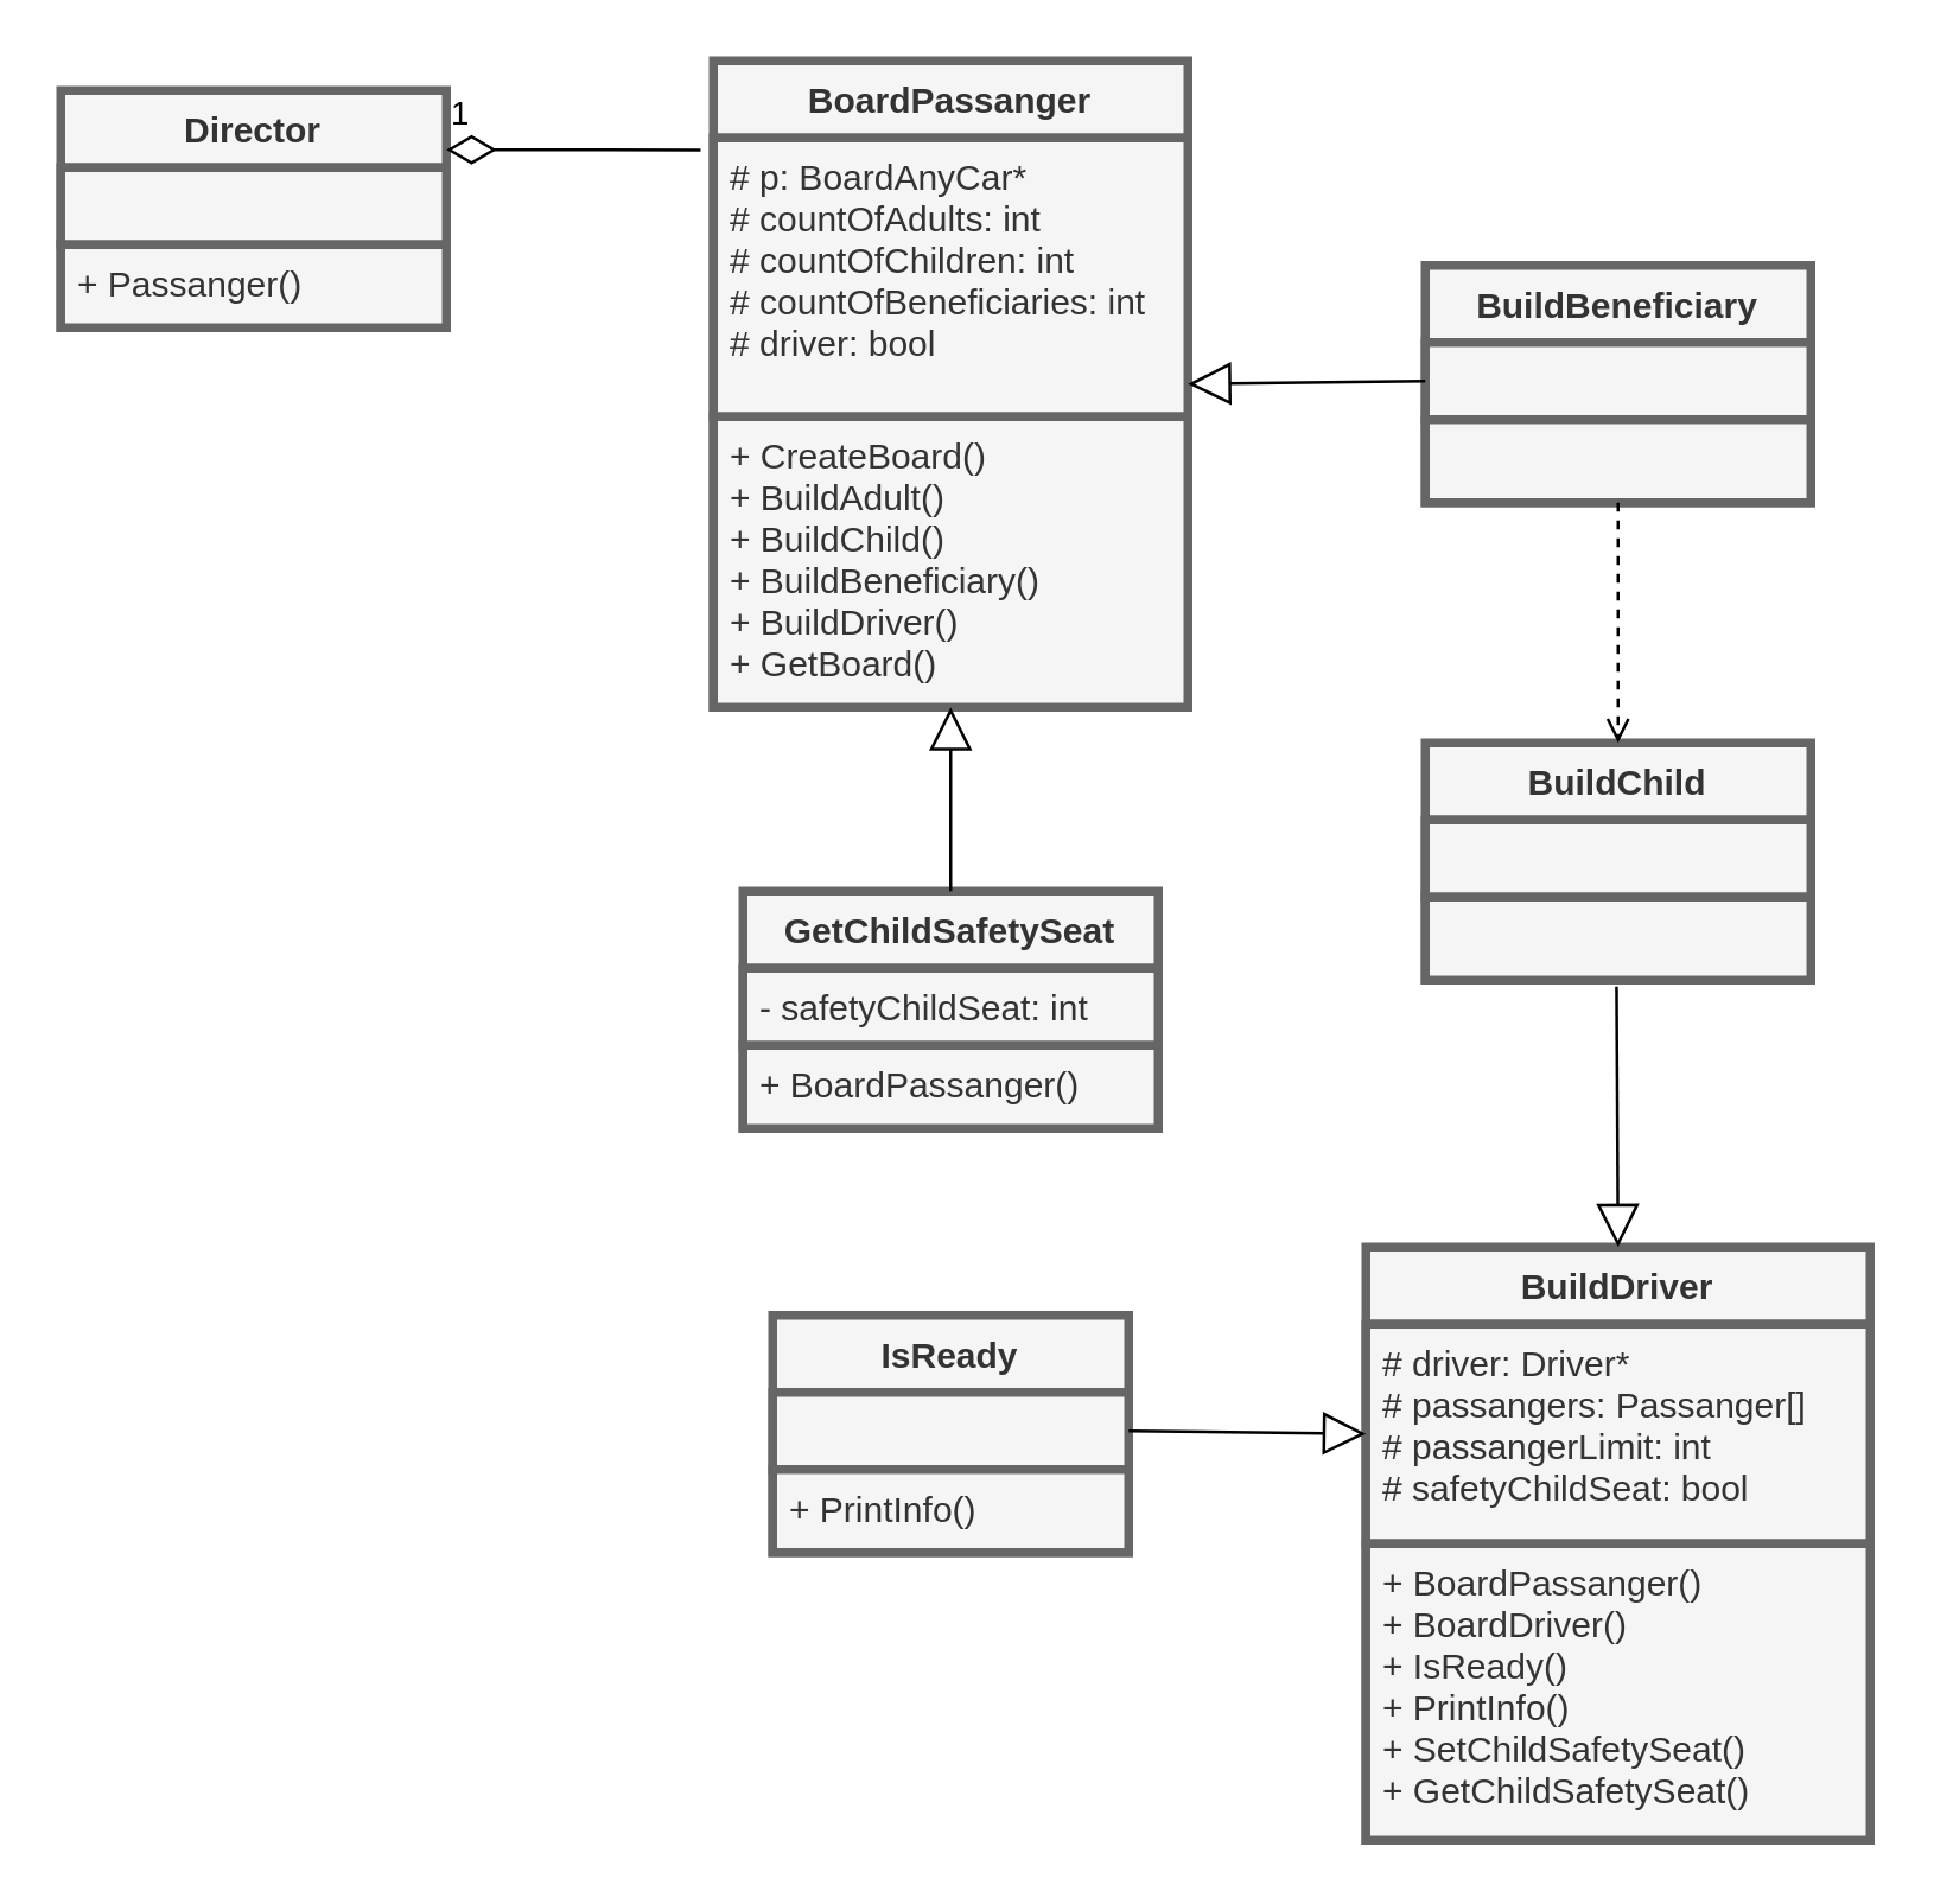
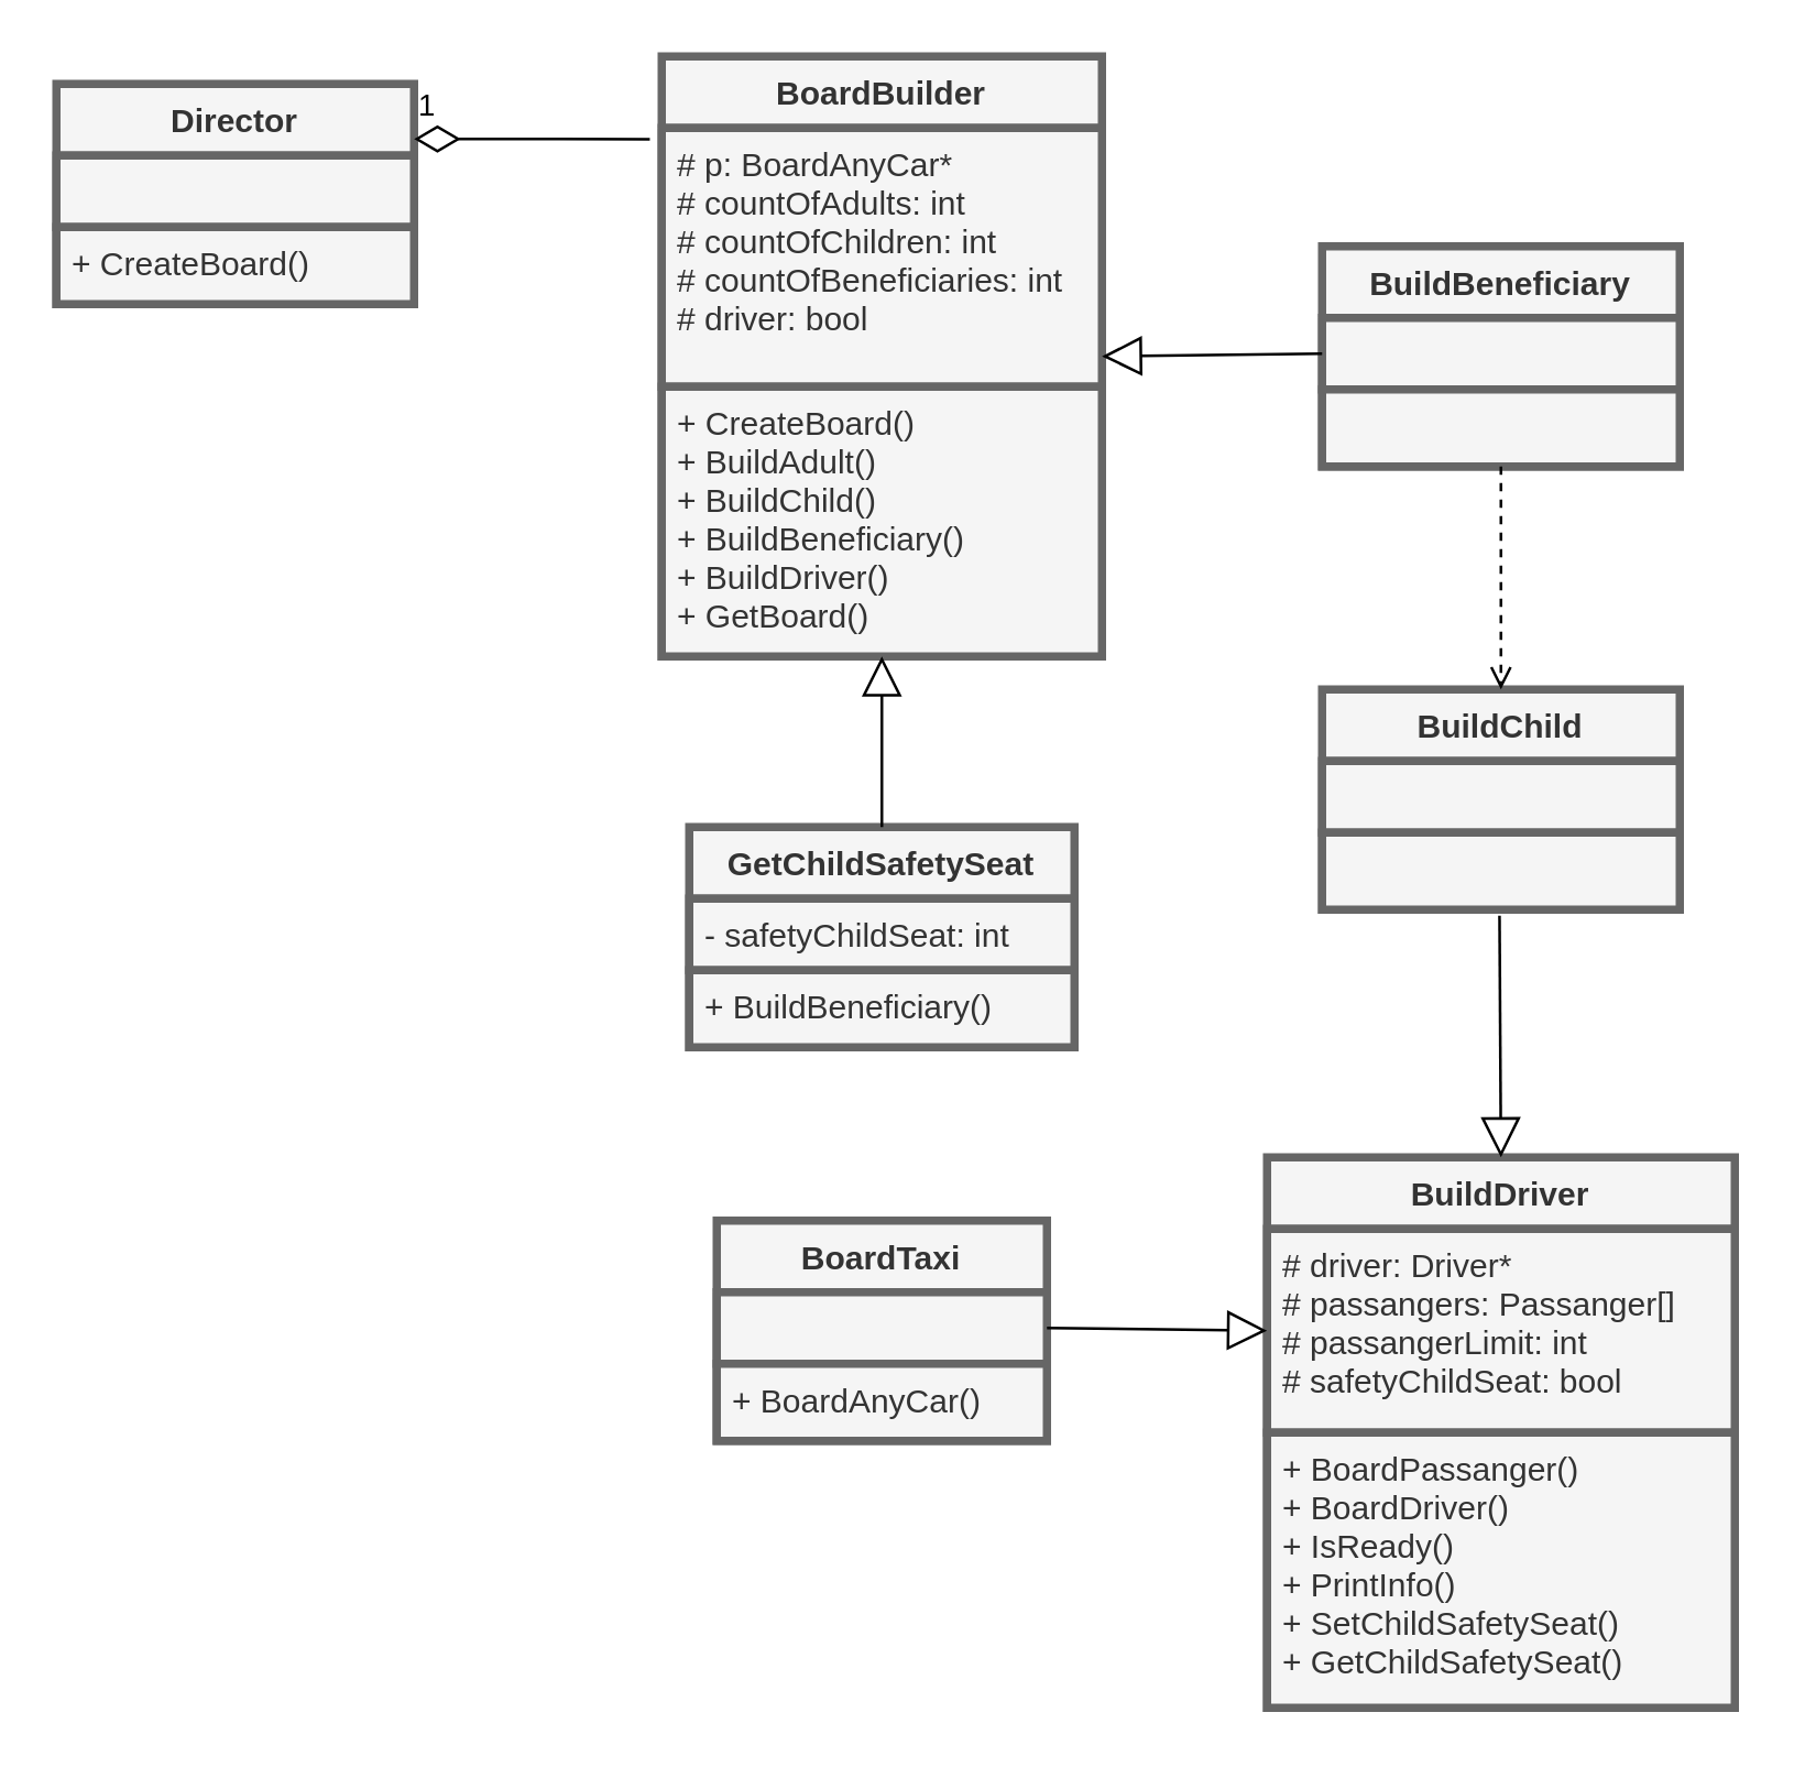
  <mxCell id="0" />
  <mxCell id="1" parent="0" />
- <mxCell id="2" value="BoardPassanger" style="swimlane;fontStyle=1;align=center;verticalAlign=top;childLayout=stackLayout;horizontal=1;startSize=26;horizontalStack=0;resizeParent=1;resizeParentMax=0;resizeLast=0;collapsible=1;marginBottom=0;strokeColor=#666666;strokeWidth=3;fontColor=#333333;fillColor=#f5f5f5;" vertex="1" parent="1"><mxGeometry x="240" y="20" width="160" height="218" as="geometry"><mxRectangle x="110" y="90" width="120" height="30" as="alternateBounds" /></mxGeometry></mxCell>
+ <mxCell id="2" value="BoardBuilder" style="swimlane;fontStyle=1;align=center;verticalAlign=top;childLayout=stackLayout;horizontal=1;startSize=26;horizontalStack=0;resizeParent=1;resizeParentMax=0;resizeLast=0;collapsible=1;marginBottom=0;strokeColor=#666666;strokeWidth=3;fontColor=#333333;fillColor=#f5f5f5;" vertex="1" parent="1"><mxGeometry x="240" y="20" width="160" height="218" as="geometry"><mxRectangle x="110" y="90" width="120" height="30" as="alternateBounds" /></mxGeometry></mxCell>
  <mxCell id="3" value="# p: BoardAnyCar*&#10;# countOfAdults: int&#10;# countOfChildren: int&#10;# countOfBeneficiaries: int&#10;# driver: bool" style="text;strokeColor=#666666;fillColor=#f5f5f5;align=left;verticalAlign=top;spacingLeft=4;spacingRight=4;overflow=hidden;rotatable=0;points=[[0,0.5],[1,0.5]];portConstraint=eastwest;strokeWidth=3;fontColor=#333333;" vertex="1" parent="2"><mxGeometry y="26" width="160" height="94" as="geometry" /></mxCell>
  <mxCell id="4" value="+ CreateBoard()&#10;+ BuildAdult()&#10;+ BuildChild()&#10;+ BuildBeneficiary()&#10;+ BuildDriver()&#10;+ GetBoard()" style="text;strokeColor=#666666;fillColor=#f5f5f5;align=left;verticalAlign=top;spacingLeft=4;spacingRight=4;overflow=hidden;rotatable=0;points=[[0,0.5],[1,0.5]];portConstraint=eastwest;strokeWidth=3;fontColor=#333333;" vertex="1" parent="2"><mxGeometry y="120" width="160" height="98" as="geometry" /></mxCell>
  <mxCell id="5" value="Director" style="swimlane;fontStyle=1;align=center;verticalAlign=top;childLayout=stackLayout;horizontal=1;startSize=26;horizontalStack=0;resizeParent=1;resizeParentMax=0;resizeLast=0;collapsible=1;marginBottom=0;strokeColor=#666666;strokeWidth=3;fontColor=#333333;fillColor=#f5f5f5;" vertex="1" parent="1"><mxGeometry x="20" y="30" width="130" height="80" as="geometry"><mxRectangle x="110" y="90" width="120" height="30" as="alternateBounds" /></mxGeometry></mxCell>
  <mxCell id="6" value="" style="text;strokeColor=#666666;fillColor=#f5f5f5;align=left;verticalAlign=top;spacingLeft=4;spacingRight=4;overflow=hidden;rotatable=0;points=[[0,0.5],[1,0.5]];portConstraint=eastwest;strokeWidth=3;fontColor=#333333;" vertex="1" parent="5"><mxGeometry y="26" width="130" height="26" as="geometry" /></mxCell>
- <mxCell id="7" value="+ Passanger()" style="text;strokeColor=#666666;fillColor=#f5f5f5;align=left;verticalAlign=top;spacingLeft=4;spacingRight=4;overflow=hidden;rotatable=0;points=[[0,0.5],[1,0.5]];portConstraint=eastwest;strokeWidth=3;fontColor=#333333;" vertex="1" parent="5"><mxGeometry y="52" width="130" height="28" as="geometry" /></mxCell>
+ <mxCell id="7" value="+ CreateBoard()" style="text;strokeColor=#666666;fillColor=#f5f5f5;align=left;verticalAlign=top;spacingLeft=4;spacingRight=4;overflow=hidden;rotatable=0;points=[[0,0.5],[1,0.5]];portConstraint=eastwest;strokeWidth=3;fontColor=#333333;" vertex="1" parent="5"><mxGeometry y="52" width="130" height="28" as="geometry" /></mxCell>
  <mxCell id="8" value="GetChildSafetySeat" style="swimlane;fontStyle=1;align=center;verticalAlign=top;childLayout=stackLayout;horizontal=1;startSize=26;horizontalStack=0;resizeParent=1;resizeParentMax=0;resizeLast=0;collapsible=1;marginBottom=0;strokeColor=#666666;strokeWidth=3;fontColor=#333333;fillColor=#f5f5f5;" vertex="1" parent="1"><mxGeometry x="250" y="300" width="140" height="80" as="geometry"><mxRectangle x="110" y="90" width="120" height="30" as="alternateBounds" /></mxGeometry></mxCell>
  <mxCell id="9" value="- safetyChildSeat: int" style="text;strokeColor=#666666;fillColor=#f5f5f5;align=left;verticalAlign=top;spacingLeft=4;spacingRight=4;overflow=hidden;rotatable=0;points=[[0,0.5],[1,0.5]];portConstraint=eastwest;strokeWidth=3;fontColor=#333333;" vertex="1" parent="8"><mxGeometry y="26" width="140" height="26" as="geometry" /></mxCell>
- <mxCell id="10" value="+ BoardPassanger()" style="text;strokeColor=#666666;fillColor=#f5f5f5;align=left;verticalAlign=top;spacingLeft=4;spacingRight=4;overflow=hidden;rotatable=0;points=[[0,0.5],[1,0.5]];portConstraint=eastwest;strokeWidth=3;fontColor=#333333;" vertex="1" parent="8"><mxGeometry y="52" width="140" height="28" as="geometry" /></mxCell>
+ <mxCell id="10" value="+ BuildBeneficiary()" style="text;strokeColor=#666666;fillColor=#f5f5f5;align=left;verticalAlign=top;spacingLeft=4;spacingRight=4;overflow=hidden;rotatable=0;points=[[0,0.5],[1,0.5]];portConstraint=eastwest;strokeWidth=3;fontColor=#333333;" vertex="1" parent="8"><mxGeometry y="52" width="140" height="28" as="geometry" /></mxCell>
  <mxCell id="11" value="BuildBeneficiary" style="swimlane;fontStyle=1;align=center;verticalAlign=top;childLayout=stackLayout;horizontal=1;startSize=26;horizontalStack=0;resizeParent=1;resizeParentMax=0;resizeLast=0;collapsible=1;marginBottom=0;strokeColor=#666666;strokeWidth=3;fontColor=#333333;fillColor=#f5f5f5;" vertex="1" parent="1"><mxGeometry x="480" y="89" width="130" height="80" as="geometry"><mxRectangle x="110" y="90" width="120" height="30" as="alternateBounds" /></mxGeometry></mxCell>
  <mxCell id="12" value="" style="text;strokeColor=#666666;fillColor=#f5f5f5;align=left;verticalAlign=top;spacingLeft=4;spacingRight=4;overflow=hidden;rotatable=0;points=[[0,0.5],[1,0.5]];portConstraint=eastwest;strokeWidth=3;fontColor=#333333;" vertex="1" parent="11"><mxGeometry y="26" width="130" height="26" as="geometry" /></mxCell>
  <mxCell id="13" value="" style="text;strokeColor=#666666;fillColor=#f5f5f5;align=left;verticalAlign=top;spacingLeft=4;spacingRight=4;overflow=hidden;rotatable=0;points=[[0,0.5],[1,0.5]];portConstraint=eastwest;strokeWidth=3;fontColor=#333333;" vertex="1" parent="11"><mxGeometry y="52" width="130" height="28" as="geometry" /></mxCell>
  <mxCell id="14" value="BuildChild" style="swimlane;fontStyle=1;align=center;verticalAlign=top;childLayout=stackLayout;horizontal=1;startSize=26;horizontalStack=0;resizeParent=1;resizeParentMax=0;resizeLast=0;collapsible=1;marginBottom=0;strokeColor=#666666;strokeWidth=3;fontColor=#333333;fillColor=#f5f5f5;" vertex="1" parent="1"><mxGeometry x="480" y="250" width="130" height="80" as="geometry"><mxRectangle x="110" y="90" width="120" height="30" as="alternateBounds" /></mxGeometry></mxCell>
  <mxCell id="15" value="" style="text;strokeColor=#666666;fillColor=#f5f5f5;align=left;verticalAlign=top;spacingLeft=4;spacingRight=4;overflow=hidden;rotatable=0;points=[[0,0.5],[1,0.5]];portConstraint=eastwest;strokeWidth=3;fontColor=#333333;" vertex="1" parent="14"><mxGeometry y="26" width="130" height="26" as="geometry" /></mxCell>
  <mxCell id="16" value="" style="text;strokeColor=#666666;fillColor=#f5f5f5;align=left;verticalAlign=top;spacingLeft=4;spacingRight=4;overflow=hidden;rotatable=0;points=[[0,0.5],[1,0.5]];portConstraint=eastwest;strokeWidth=3;fontColor=#333333;" vertex="1" parent="14"><mxGeometry y="52" width="130" height="28" as="geometry" /></mxCell>
- <mxCell id="17" value="IsReady" style="swimlane;fontStyle=1;align=center;verticalAlign=top;childLayout=stackLayout;horizontal=1;startSize=26;horizontalStack=0;resizeParent=1;resizeParentMax=0;resizeLast=0;collapsible=1;marginBottom=0;strokeColor=#666666;strokeWidth=3;fontColor=#333333;fillColor=#f5f5f5;" vertex="1" parent="1"><mxGeometry x="260" y="443" width="120" height="80" as="geometry"><mxRectangle x="110" y="90" width="120" height="30" as="alternateBounds" /></mxGeometry></mxCell>
+ <mxCell id="17" value="BoardTaxi" style="swimlane;fontStyle=1;align=center;verticalAlign=top;childLayout=stackLayout;horizontal=1;startSize=26;horizontalStack=0;resizeParent=1;resizeParentMax=0;resizeLast=0;collapsible=1;marginBottom=0;strokeColor=#666666;strokeWidth=3;fontColor=#333333;fillColor=#f5f5f5;" vertex="1" parent="1"><mxGeometry x="260" y="443" width="120" height="80" as="geometry"><mxRectangle x="110" y="90" width="120" height="30" as="alternateBounds" /></mxGeometry></mxCell>
  <mxCell id="18" value="" style="text;strokeColor=#666666;fillColor=#f5f5f5;align=left;verticalAlign=top;spacingLeft=4;spacingRight=4;overflow=hidden;rotatable=0;points=[[0,0.5],[1,0.5]];portConstraint=eastwest;strokeWidth=3;fontColor=#333333;" vertex="1" parent="17"><mxGeometry y="26" width="120" height="26" as="geometry" /></mxCell>
- <mxCell id="19" value="+ PrintInfo()" style="text;strokeColor=#666666;fillColor=#f5f5f5;align=left;verticalAlign=top;spacingLeft=4;spacingRight=4;overflow=hidden;rotatable=0;points=[[0,0.5],[1,0.5]];portConstraint=eastwest;strokeWidth=3;fontColor=#333333;" vertex="1" parent="17"><mxGeometry y="52" width="120" height="28" as="geometry" /></mxCell>
+ <mxCell id="19" value="+ BoardAnyCar()" style="text;strokeColor=#666666;fillColor=#f5f5f5;align=left;verticalAlign=top;spacingLeft=4;spacingRight=4;overflow=hidden;rotatable=0;points=[[0,0.5],[1,0.5]];portConstraint=eastwest;strokeWidth=3;fontColor=#333333;" vertex="1" parent="17"><mxGeometry y="52" width="120" height="28" as="geometry" /></mxCell>
  <mxCell id="20" value="" style="html=1;verticalAlign=bottom;labelBackgroundColor=none;endArrow=open;endFill=0;dashed=1;rounded=0;fontColor=#000000;entryX=0.5;entryY=0;entryDx=0;entryDy=0;" edge="1" parent="1" source="13" target="14"><mxGeometry width="160" relative="1" as="geometry"><mxPoint x="300" y="300" as="sourcePoint" /><mxPoint x="460" y="300" as="targetPoint" /></mxGeometry></mxCell>
  <mxCell id="21" value="1" style="endArrow=none;html=1;endSize=12;startArrow=diamondThin;startSize=14;startFill=0;edgeStyle=orthogonalEdgeStyle;align=left;verticalAlign=bottom;rounded=0;fontColor=#000000;exitX=1;exitY=0.25;exitDx=0;exitDy=0;entryX=-0.027;entryY=0.138;entryDx=0;entryDy=0;entryPerimeter=0;" edge="1" parent="1" source="5" target="2"><mxGeometry x="-1" y="3" relative="1" as="geometry"><mxPoint x="160" y="50" as="sourcePoint" /><mxPoint x="240" y="52" as="targetPoint" /></mxGeometry></mxCell>
  <mxCell id="22" value="" style="endArrow=block;endFill=0;endSize=12;html=1;rounded=0;fontColor=#000000;exitX=0.5;exitY=0;exitDx=0;exitDy=0;" edge="1" parent="1" source="8" target="4"><mxGeometry width="160" relative="1" as="geometry"><mxPoint x="280" y="270" as="sourcePoint" /><mxPoint x="440" y="270" as="targetPoint" /></mxGeometry></mxCell>
  <mxCell id="23" value="" style="endArrow=block;endFill=0;endSize=12;html=1;rounded=0;fontColor=#000000;exitX=0;exitY=0.5;exitDx=0;exitDy=0;entryX=1;entryY=0.5;entryDx=0;entryDy=0;" edge="1" parent="1" source="12" target="2"><mxGeometry width="160" relative="1" as="geometry"><mxPoint x="315" y="240" as="sourcePoint" /><mxPoint x="314.87" y="182.352" as="targetPoint" /></mxGeometry></mxCell>
  <mxCell id="24" value="BuildDriver" style="swimlane;fontStyle=1;align=center;verticalAlign=top;childLayout=stackLayout;horizontal=1;startSize=26;horizontalStack=0;resizeParent=1;resizeParentMax=0;resizeLast=0;collapsible=1;marginBottom=0;strokeColor=#666666;strokeWidth=3;fontColor=#333333;fillColor=#f5f5f5;" vertex="1" parent="1"><mxGeometry x="460" y="420" width="170" height="200" as="geometry"><mxRectangle x="110" y="90" width="120" height="30" as="alternateBounds" /></mxGeometry></mxCell>
  <mxCell id="25" value="# driver: Driver*&#10;# passangers: Passanger[]&#10;# passangerLimit: int&#10;# safetyChildSeat: bool" style="text;strokeColor=#666666;fillColor=#f5f5f5;align=left;verticalAlign=top;spacingLeft=4;spacingRight=4;overflow=hidden;rotatable=0;points=[[0,0.5],[1,0.5]];portConstraint=eastwest;strokeWidth=3;fontColor=#333333;" vertex="1" parent="24"><mxGeometry y="26" width="170" height="74" as="geometry" /></mxCell>
  <mxCell id="26" value="+ BoardPassanger()&#10;+ BoardDriver()&#10;+ IsReady()&#10;+ PrintInfo()&#10;+ SetChildSafetySeat()&#10;+ GetChildSafetySeat()" style="text;strokeColor=#666666;fillColor=#f5f5f5;align=left;verticalAlign=top;spacingLeft=4;spacingRight=4;overflow=hidden;rotatable=0;points=[[0,0.5],[1,0.5]];portConstraint=eastwest;strokeWidth=3;fontColor=#333333;" vertex="1" parent="24"><mxGeometry y="100" width="170" height="100" as="geometry" /></mxCell>
  <mxCell id="27" value="" style="endArrow=block;endFill=0;endSize=12;html=1;rounded=0;fontColor=#000000;exitX=1;exitY=0.5;exitDx=0;exitDy=0;entryX=0;entryY=0.5;entryDx=0;entryDy=0;" edge="1" parent="1" source="18" target="25"><mxGeometry width="160" relative="1" as="geometry"><mxPoint x="340" y="310" as="sourcePoint" /><mxPoint x="333.245" y="208" as="targetPoint" /></mxGeometry></mxCell>
  <mxCell id="28" value="" style="endArrow=block;endFill=0;endSize=12;html=1;rounded=0;fontColor=#000000;entryX=0.5;entryY=0;entryDx=0;entryDy=0;exitX=0.496;exitY=1.077;exitDx=0;exitDy=0;exitPerimeter=0;" edge="1" parent="1" source="16" target="24"><mxGeometry width="160" relative="1" as="geometry"><mxPoint x="490" y="350" as="sourcePoint" /><mxPoint x="273.245" y="218" as="targetPoint" /></mxGeometry></mxCell>
